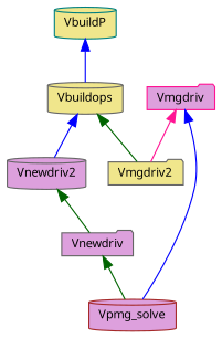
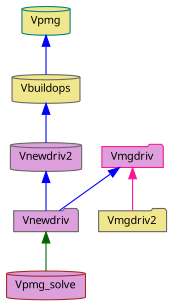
  digraph {
    fontname="Noto Sans"
    rankdir=TB
    node [color=gray40 fillcolor=plum fontname="Noto Sans" fontsize=10 shape=cylinder style=filled]
    edge [color=blue dir=back fontname="Noto Sans" fontsize=10 labelfontname=FreeSans labelfontsize=10 style=solid]
-   n1 [color=teal fillcolor=khaki fontcolor=black height=0.2 label=VbuildP width=0.4]
+   n1 [color=teal fillcolor=khaki fontcolor=black height=0.2 label=Vpmg width=0.4]
    n2 [fillcolor=khaki height=0.2 label=Vbuildops width=0.4]
    n3 [fillcolor=khaki height=0.2 label=Vmgdriv2 shape=folder width=0.4]
    n4 [height=0.2 label=Vnewdriv2 width=0.4]
    n5 [height=0.2 label=Vnewdriv shape=folder width=0.4]
    n6 [color=deeppink height=0.2 label=Vmgdriv shape=folder width=0.4]
    n7 [color=brown height=0.2 label=Vpmg_solve width=0.4]
    n1 -> n2
-   n2 -> n3 [color=darkgreen]
    n2 -> n4
-   n4 -> n5 [color=darkgreen]
+   n4 -> n5
    n5 -> n7 [color=darkgreen]
    n6 -> n3 [color=deeppink]
-   n6 -> n7
+   n6 -> n5
  }
